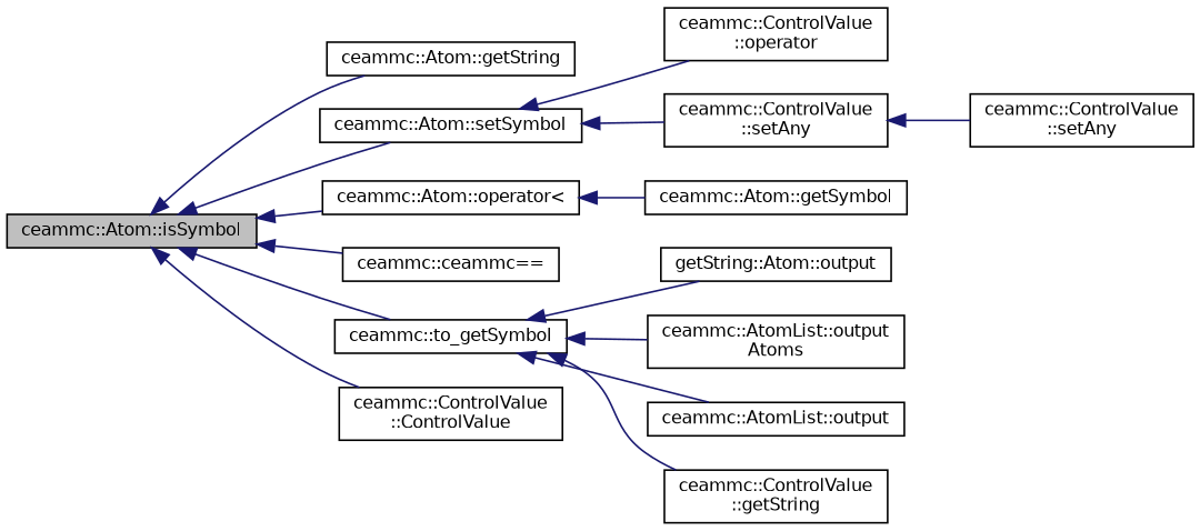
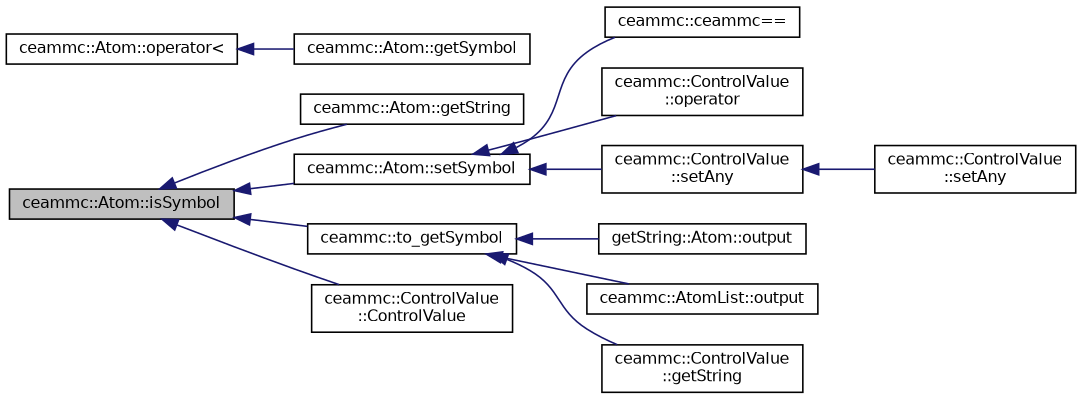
  digraph {
    rankdir=LR
    node [color=black fillcolor=white fontname=Helvetica fontsize=10 shape=record style=filled]
    edge [color=midnightblue dir=back fontname=Helvetica fontsize=10 labelfontname=Helvetica labelfontsize=10 style=solid]
    n1 [fillcolor=grey75 fontcolor=black height=0.2 label="ceammc::Atom::isSymbol" width=0.4]
    n2 [height=0.2 label="ceammc::Atom::getString" width=0.4]
    n3 [height=0.2 label="ceammc::Atom::setSymbol" width=0.4]
    n4 [height=0.2 label="ceammc::Atom::operator\<" width=0.4]
    n5 [height=0.2 label="ceammc::ceammc==" width=0.4]
    n6 [height=0.2 label="ceammc::to_getSymbol" width=0.4]
    n7 [height=0.2 label="ceammc::ControlValue\l::ControlValue" width=0.4]
    n8 [height=0.2 label="ceammc::Atom::getSymbol" width=0.4]
    n9 [height=0.2 label="ceammc::ControlValue\l::operator" width=0.4]
    n10 [height=0.2 label="ceammc::ControlValue\l::setAny" width=0.4]
    n11 [height=0.2 label="getString::Atom::output" width=0.4]
-   n12 [height=0.2 label="ceammc::AtomList::output\lAtoms" width=0.4]
    n13 [height=0.2 label="ceammc::AtomList::output" width=0.4]
    n14 [height=0.2 label="ceammc::ControlValue\l::getString" width=0.4]
    n15 [height=0.2 label="ceammc::ControlValue\l::setAny" width=0.4]
    n1 -> n2
    n1 -> n3
-   n1 -> n4
-   n1 -> n5
+   n3 -> n5
    n1 -> n6
    n1 -> n7
    n3 -> n9
    n3 -> n10
    n4 -> n8
    n6 -> n11
-   n6 -> n12
    n6 -> n13
    n6 -> n14
    n10 -> n15
  }
